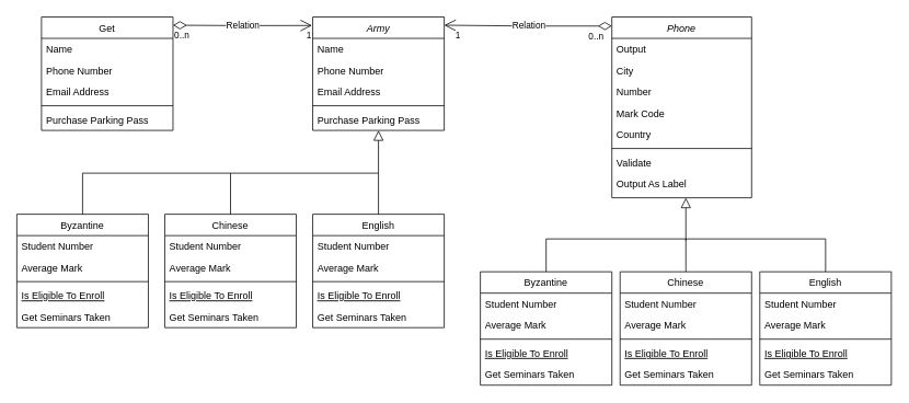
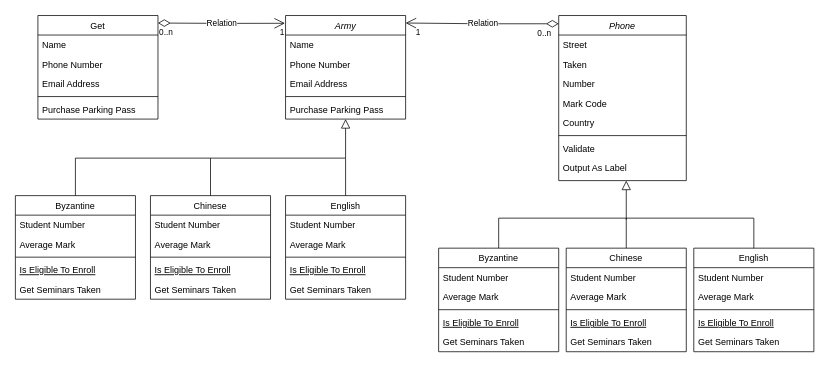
  <mxCell id="0" />
  <mxCell id="1" parent="0" />
  <mxCell id="2" value="Army&#10;" style="swimlane;fontStyle=2;align=center;verticalAlign=top;childLayout=stackLayout;horizontal=1;startSize=26;horizontalStack=0;resizeParent=1;resizeLast=0;collapsible=1;marginBottom=0;rounded=0;shadow=0;strokeWidth=1;" parent="1" vertex="1"><mxGeometry x="380" y="20" width="160" height="138" as="geometry"><mxRectangle x="230" y="140" width="160" height="26" as="alternateBounds" /></mxGeometry></mxCell>
  <mxCell id="3" value="Name" style="text;align=left;verticalAlign=top;spacingLeft=4;spacingRight=4;overflow=hidden;rotatable=0;points=[[0,0.5],[1,0.5]];portConstraint=eastwest;" parent="2" vertex="1"><mxGeometry y="26" width="160" height="26" as="geometry" /></mxCell>
  <mxCell id="4" value="Phone Number" style="text;align=left;verticalAlign=top;spacingLeft=4;spacingRight=4;overflow=hidden;rotatable=0;points=[[0,0.5],[1,0.5]];portConstraint=eastwest;rounded=0;shadow=0;html=0;" parent="2" vertex="1"><mxGeometry y="52" width="160" height="26" as="geometry" /></mxCell>
  <mxCell id="5" value="Email Address" style="text;align=left;verticalAlign=top;spacingLeft=4;spacingRight=4;overflow=hidden;rotatable=0;points=[[0,0.5],[1,0.5]];portConstraint=eastwest;rounded=0;shadow=0;html=0;" parent="2" vertex="1"><mxGeometry y="78" width="160" height="26" as="geometry" /></mxCell>
  <mxCell id="6" value="" style="line;html=1;strokeWidth=1;align=left;verticalAlign=middle;spacingTop=-1;spacingLeft=3;spacingRight=3;rotatable=0;labelPosition=right;points=[];portConstraint=eastwest;" parent="2" vertex="1"><mxGeometry y="104" width="160" height="8" as="geometry" /></mxCell>
  <mxCell id="7" value="Purchase Parking Pass" style="text;align=left;verticalAlign=top;spacingLeft=4;spacingRight=4;overflow=hidden;rotatable=0;points=[[0,0.5],[1,0.5]];portConstraint=eastwest;" parent="2" vertex="1"><mxGeometry y="112" width="160" height="26" as="geometry" /></mxCell>
  <mxCell id="8" value="Byzantine" style="swimlane;fontStyle=0;align=center;verticalAlign=top;childLayout=stackLayout;horizontal=1;startSize=26;horizontalStack=0;resizeParent=1;resizeLast=0;collapsible=1;marginBottom=0;rounded=0;shadow=0;strokeWidth=1;" parent="1" vertex="1"><mxGeometry x="20" y="260" width="160" height="138" as="geometry"><mxRectangle x="130" y="380" width="160" height="26" as="alternateBounds" /></mxGeometry></mxCell>
  <mxCell id="9" value="Student Number" style="text;align=left;verticalAlign=top;spacingLeft=4;spacingRight=4;overflow=hidden;rotatable=0;points=[[0,0.5],[1,0.5]];portConstraint=eastwest;" parent="8" vertex="1"><mxGeometry y="26" width="160" height="26" as="geometry" /></mxCell>
  <mxCell id="10" value="Average Mark" style="text;align=left;verticalAlign=top;spacingLeft=4;spacingRight=4;overflow=hidden;rotatable=0;points=[[0,0.5],[1,0.5]];portConstraint=eastwest;rounded=0;shadow=0;html=0;" parent="8" vertex="1"><mxGeometry y="52" width="160" height="26" as="geometry" /></mxCell>
  <mxCell id="11" value="" style="line;html=1;strokeWidth=1;align=left;verticalAlign=middle;spacingTop=-1;spacingLeft=3;spacingRight=3;rotatable=0;labelPosition=right;points=[];portConstraint=eastwest;" parent="8" vertex="1"><mxGeometry y="78" width="160" height="8" as="geometry" /></mxCell>
  <mxCell id="12" value="Is Eligible To Enroll" style="text;align=left;verticalAlign=top;spacingLeft=4;spacingRight=4;overflow=hidden;rotatable=0;points=[[0,0.5],[1,0.5]];portConstraint=eastwest;fontStyle=4" parent="8" vertex="1"><mxGeometry y="86" width="160" height="26" as="geometry" /></mxCell>
  <mxCell id="13" value="Get Seminars Taken" style="text;align=left;verticalAlign=top;spacingLeft=4;spacingRight=4;overflow=hidden;rotatable=0;points=[[0,0.5],[1,0.5]];portConstraint=eastwest;" parent="8" vertex="1"><mxGeometry y="112" width="160" height="26" as="geometry" /></mxCell>
  <mxCell id="14" value="" style="endArrow=block;endSize=10;endFill=0;shadow=0;strokeWidth=1;rounded=0;edgeStyle=elbowEdgeStyle;elbow=vertical;" parent="1" source="8" target="2" edge="1"><mxGeometry width="160" relative="1" as="geometry"><mxPoint y="93" as="sourcePoint" x="420" /><mxPoint y="93" as="targetPoint" x="420" /><Array as="points"><mxPoint x="460" y="210" /></Array></mxGeometry></mxCell>
  <mxCell id="15" value="Phone" style="swimlane;fontStyle=2;align=center;verticalAlign=top;childLayout=stackLayout;horizontal=1;startSize=26;horizontalStack=0;resizeParent=1;resizeLast=0;collapsible=1;marginBottom=0;rounded=0;shadow=0;strokeWidth=1;" parent="1" vertex="1"><mxGeometry x="744" y="20" width="170" height="220" as="geometry"><mxRectangle x="550" y="140" width="160" height="26" as="alternateBounds" /></mxGeometry></mxCell>
- <mxCell id="16" value="Output" style="text;align=left;verticalAlign=top;spacingLeft=4;spacingRight=4;overflow=hidden;rotatable=0;points=[[0,0.5],[1,0.5]];portConstraint=eastwest;" parent="15" vertex="1"><mxGeometry y="26" width="170" height="26" as="geometry" /></mxCell>
- <mxCell id="17" value="City" style="text;align=left;verticalAlign=top;spacingLeft=4;spacingRight=4;overflow=hidden;rotatable=0;points=[[0,0.5],[1,0.5]];portConstraint=eastwest;rounded=0;shadow=0;html=0;" parent="15" vertex="1"><mxGeometry y="52" width="170" height="26" as="geometry" /></mxCell>
+ <mxCell id="16" value="Street" style="text;align=left;verticalAlign=top;spacingLeft=4;spacingRight=4;overflow=hidden;rotatable=0;points=[[0,0.5],[1,0.5]];portConstraint=eastwest;" parent="15" vertex="1"><mxGeometry y="26" width="170" height="26" as="geometry" /></mxCell>
+ <mxCell id="17" value="Taken" style="text;align=left;verticalAlign=top;spacingLeft=4;spacingRight=4;overflow=hidden;rotatable=0;points=[[0,0.5],[1,0.5]];portConstraint=eastwest;rounded=0;shadow=0;html=0;" parent="15" vertex="1"><mxGeometry y="52" width="170" height="26" as="geometry" /></mxCell>
  <mxCell id="18" value="Number" style="text;align=left;verticalAlign=top;spacingLeft=4;spacingRight=4;overflow=hidden;rotatable=0;points=[[0,0.5],[1,0.5]];portConstraint=eastwest;rounded=0;shadow=0;html=0;" parent="15" vertex="1"><mxGeometry y="78" width="170" height="26" as="geometry" /></mxCell>
  <mxCell id="19" value="Mark Code" style="text;align=left;verticalAlign=top;spacingLeft=4;spacingRight=4;overflow=hidden;rotatable=0;points=[[0,0.5],[1,0.5]];portConstraint=eastwest;rounded=0;shadow=0;html=0;" parent="15" vertex="1"><mxGeometry y="104" width="170" height="26" as="geometry" /></mxCell>
  <mxCell id="20" value="Country" style="text;align=left;verticalAlign=top;spacingLeft=4;spacingRight=4;overflow=hidden;rotatable=0;points=[[0,0.5],[1,0.5]];portConstraint=eastwest;rounded=0;shadow=0;html=0;" parent="15" vertex="1"><mxGeometry y="130" width="170" height="26" as="geometry" /></mxCell>
  <mxCell id="21" value="" style="line;html=1;strokeWidth=1;align=left;verticalAlign=middle;spacingTop=-1;spacingLeft=3;spacingRight=3;rotatable=0;labelPosition=right;points=[];portConstraint=eastwest;" parent="15" vertex="1"><mxGeometry y="156" width="170" height="8" as="geometry" /></mxCell>
  <mxCell id="22" value="Validate" style="text;align=left;verticalAlign=top;spacingLeft=4;spacingRight=4;overflow=hidden;rotatable=0;points=[[0,0.5],[1,0.5]];portConstraint=eastwest;" parent="15" vertex="1"><mxGeometry y="164" width="170" height="26" as="geometry" /></mxCell>
  <mxCell id="23" value="Output As Label" style="text;align=left;verticalAlign=top;spacingLeft=4;spacingRight=4;overflow=hidden;rotatable=0;points=[[0,0.5],[1,0.5]];portConstraint=eastwest;" parent="15" vertex="1"><mxGeometry y="190" width="170" height="26" as="geometry" /></mxCell>
  <mxCell id="24" value="English" style="swimlane;fontStyle=0;align=center;verticalAlign=top;childLayout=stackLayout;horizontal=1;startSize=26;horizontalStack=0;resizeParent=1;resizeLast=0;collapsible=1;marginBottom=0;rounded=0;shadow=0;strokeWidth=1;" parent="1" vertex="1"><mxGeometry x="380" y="260" width="160" height="138" as="geometry"><mxRectangle x="130" y="380" width="160" height="26" as="alternateBounds" /></mxGeometry></mxCell>
  <mxCell id="25" value="Student Number" style="text;align=left;verticalAlign=top;spacingLeft=4;spacingRight=4;overflow=hidden;rotatable=0;points=[[0,0.5],[1,0.5]];portConstraint=eastwest;" parent="24" vertex="1"><mxGeometry y="26" width="160" height="26" as="geometry" /></mxCell>
  <mxCell id="26" value="Average Mark" style="text;align=left;verticalAlign=top;spacingLeft=4;spacingRight=4;overflow=hidden;rotatable=0;points=[[0,0.5],[1,0.5]];portConstraint=eastwest;rounded=0;shadow=0;html=0;" parent="24" vertex="1"><mxGeometry y="52" width="160" height="26" as="geometry" /></mxCell>
  <mxCell id="27" value="" style="line;html=1;strokeWidth=1;align=left;verticalAlign=middle;spacingTop=-1;spacingLeft=3;spacingRight=3;rotatable=0;labelPosition=right;points=[];portConstraint=eastwest;" parent="24" vertex="1"><mxGeometry y="78" width="160" height="8" as="geometry" /></mxCell>
  <mxCell id="28" value="Is Eligible To Enroll" style="text;align=left;verticalAlign=top;spacingLeft=4;spacingRight=4;overflow=hidden;rotatable=0;points=[[0,0.5],[1,0.5]];portConstraint=eastwest;fontStyle=4" parent="24" vertex="1"><mxGeometry y="86" width="160" height="26" as="geometry" /></mxCell>
  <mxCell id="29" value="Get Seminars Taken" style="text;align=left;verticalAlign=top;spacingLeft=4;spacingRight=4;overflow=hidden;rotatable=0;points=[[0,0.5],[1,0.5]];portConstraint=eastwest;" parent="24" vertex="1"><mxGeometry y="112" width="160" height="26" as="geometry" /></mxCell>
  <mxCell id="30" value="" style="endArrow=none;html=1;exitX=0.5;exitY=0;exitDx=0;exitDy=0;" parent="1" source="24" edge="1"><mxGeometry width="50" height="50" relative="1" as="geometry"><mxPoint x="220" y="260" as="sourcePoint" /><mxPoint x="460" y="210" as="targetPoint" /></mxGeometry></mxCell>
  <mxCell id="31" value="Chinese" style="swimlane;fontStyle=0;align=center;verticalAlign=top;childLayout=stackLayout;horizontal=1;startSize=26;horizontalStack=0;resizeParent=1;resizeLast=0;collapsible=1;marginBottom=0;rounded=0;shadow=0;strokeWidth=1;" parent="1" vertex="1"><mxGeometry x="200" y="260" width="160" height="138" as="geometry"><mxRectangle x="130" y="380" width="160" height="26" as="alternateBounds" /></mxGeometry></mxCell>
  <mxCell id="32" value="Student Number" style="text;align=left;verticalAlign=top;spacingLeft=4;spacingRight=4;overflow=hidden;rotatable=0;points=[[0,0.5],[1,0.5]];portConstraint=eastwest;" parent="31" vertex="1"><mxGeometry y="26" width="160" height="26" as="geometry" /></mxCell>
  <mxCell id="33" value="Average Mark" style="text;align=left;verticalAlign=top;spacingLeft=4;spacingRight=4;overflow=hidden;rotatable=0;points=[[0,0.5],[1,0.5]];portConstraint=eastwest;rounded=0;shadow=0;html=0;" parent="31" vertex="1"><mxGeometry y="52" width="160" height="26" as="geometry" /></mxCell>
  <mxCell id="34" value="" style="line;html=1;strokeWidth=1;align=left;verticalAlign=middle;spacingTop=-1;spacingLeft=3;spacingRight=3;rotatable=0;labelPosition=right;points=[];portConstraint=eastwest;" parent="31" vertex="1"><mxGeometry y="78" width="160" height="8" as="geometry" /></mxCell>
  <mxCell id="35" value="Is Eligible To Enroll" style="text;align=left;verticalAlign=top;spacingLeft=4;spacingRight=4;overflow=hidden;rotatable=0;points=[[0,0.5],[1,0.5]];portConstraint=eastwest;fontStyle=4" parent="31" vertex="1"><mxGeometry y="86" width="160" height="26" as="geometry" /></mxCell>
  <mxCell id="36" value="Get Seminars Taken" style="text;align=left;verticalAlign=top;spacingLeft=4;spacingRight=4;overflow=hidden;rotatable=0;points=[[0,0.5],[1,0.5]];portConstraint=eastwest;" parent="31" vertex="1"><mxGeometry y="112" width="160" height="26" as="geometry" /></mxCell>
  <mxCell id="37" value="Byzantine" style="swimlane;fontStyle=0;align=center;verticalAlign=top;childLayout=stackLayout;horizontal=1;startSize=26;horizontalStack=0;resizeParent=1;resizeLast=0;collapsible=1;marginBottom=0;rounded=0;shadow=0;strokeWidth=1;" parent="1" vertex="1"><mxGeometry x="584" y="330" width="160" height="138" as="geometry"><mxRectangle x="130" y="380" width="160" height="26" as="alternateBounds" /></mxGeometry></mxCell>
  <mxCell id="38" value="Student Number" style="text;align=left;verticalAlign=top;spacingLeft=4;spacingRight=4;overflow=hidden;rotatable=0;points=[[0,0.5],[1,0.5]];portConstraint=eastwest;" parent="37" vertex="1"><mxGeometry y="26" width="160" height="26" as="geometry" /></mxCell>
  <mxCell id="39" value="Average Mark" style="text;align=left;verticalAlign=top;spacingLeft=4;spacingRight=4;overflow=hidden;rotatable=0;points=[[0,0.5],[1,0.5]];portConstraint=eastwest;rounded=0;shadow=0;html=0;" parent="37" vertex="1"><mxGeometry y="52" width="160" height="26" as="geometry" /></mxCell>
  <mxCell id="40" value="" style="line;html=1;strokeWidth=1;align=left;verticalAlign=middle;spacingTop=-1;spacingLeft=3;spacingRight=3;rotatable=0;labelPosition=right;points=[];portConstraint=eastwest;" parent="37" vertex="1"><mxGeometry y="78" width="160" height="8" as="geometry" /></mxCell>
  <mxCell id="41" value="Is Eligible To Enroll" style="text;align=left;verticalAlign=top;spacingLeft=4;spacingRight=4;overflow=hidden;rotatable=0;points=[[0,0.5],[1,0.5]];portConstraint=eastwest;fontStyle=4" parent="37" vertex="1"><mxGeometry y="86" width="160" height="26" as="geometry" /></mxCell>
  <mxCell id="42" value="Get Seminars Taken" style="text;align=left;verticalAlign=top;spacingLeft=4;spacingRight=4;overflow=hidden;rotatable=0;points=[[0,0.5],[1,0.5]];portConstraint=eastwest;" parent="37" vertex="1"><mxGeometry y="112" width="160" height="26" as="geometry" /></mxCell>
  <mxCell id="43" value="English" style="swimlane;fontStyle=0;align=center;verticalAlign=top;childLayout=stackLayout;horizontal=1;startSize=26;horizontalStack=0;resizeParent=1;resizeLast=0;collapsible=1;marginBottom=0;rounded=0;shadow=0;strokeWidth=1;" parent="1" vertex="1"><mxGeometry x="924" y="330" width="160" height="138" as="geometry"><mxRectangle x="130" y="380" width="160" height="26" as="alternateBounds" /></mxGeometry></mxCell>
  <mxCell id="44" value="Student Number" style="text;align=left;verticalAlign=top;spacingLeft=4;spacingRight=4;overflow=hidden;rotatable=0;points=[[0,0.5],[1,0.5]];portConstraint=eastwest;" parent="43" vertex="1"><mxGeometry y="26" width="160" height="26" as="geometry" /></mxCell>
  <mxCell id="45" value="Average Mark" style="text;align=left;verticalAlign=top;spacingLeft=4;spacingRight=4;overflow=hidden;rotatable=0;points=[[0,0.5],[1,0.5]];portConstraint=eastwest;rounded=0;shadow=0;html=0;" parent="43" vertex="1"><mxGeometry y="52" width="160" height="26" as="geometry" /></mxCell>
  <mxCell id="46" value="" style="line;html=1;strokeWidth=1;align=left;verticalAlign=middle;spacingTop=-1;spacingLeft=3;spacingRight=3;rotatable=0;labelPosition=right;points=[];portConstraint=eastwest;" parent="43" vertex="1"><mxGeometry y="78" width="160" height="8" as="geometry" /></mxCell>
  <mxCell id="47" value="Is Eligible To Enroll" style="text;align=left;verticalAlign=top;spacingLeft=4;spacingRight=4;overflow=hidden;rotatable=0;points=[[0,0.5],[1,0.5]];portConstraint=eastwest;fontStyle=4" parent="43" vertex="1"><mxGeometry y="86" width="160" height="26" as="geometry" /></mxCell>
  <mxCell id="48" value="Get Seminars Taken" style="text;align=left;verticalAlign=top;spacingLeft=4;spacingRight=4;overflow=hidden;rotatable=0;points=[[0,0.5],[1,0.5]];portConstraint=eastwest;" parent="43" vertex="1"><mxGeometry y="112" width="160" height="26" as="geometry" /></mxCell>
  <mxCell id="49" value="" style="endArrow=none;html=1;exitX=0.5;exitY=0;exitDx=0;exitDy=0;" parent="1" source="43" edge="1"><mxGeometry width="50" height="50" relative="1" as="geometry"><mxPoint x="904" y="330" as="sourcePoint" /><mxPoint x="1004" y="290" as="targetPoint" /></mxGeometry></mxCell>
  <mxCell id="50" value="" style="endArrow=none;html=1;" parent="1" edge="1"><mxGeometry width="50" height="50" relative="1" as="geometry"><mxPoint x="664" y="290" as="sourcePoint" /><mxPoint x="1004" y="290" as="targetPoint" /></mxGeometry></mxCell>
  <mxCell id="51" value="Chinese" style="swimlane;fontStyle=0;align=center;verticalAlign=top;childLayout=stackLayout;horizontal=1;startSize=26;horizontalStack=0;resizeParent=1;resizeLast=0;collapsible=1;marginBottom=0;rounded=0;shadow=0;strokeWidth=1;" parent="1" vertex="1"><mxGeometry x="754" y="330" width="160" height="138" as="geometry"><mxRectangle x="130" y="380" width="160" height="26" as="alternateBounds" /></mxGeometry></mxCell>
  <mxCell id="52" value="Student Number" style="text;align=left;verticalAlign=top;spacingLeft=4;spacingRight=4;overflow=hidden;rotatable=0;points=[[0,0.5],[1,0.5]];portConstraint=eastwest;" parent="51" vertex="1"><mxGeometry y="26" width="160" height="26" as="geometry" /></mxCell>
  <mxCell id="53" value="Average Mark" style="text;align=left;verticalAlign=top;spacingLeft=4;spacingRight=4;overflow=hidden;rotatable=0;points=[[0,0.5],[1,0.5]];portConstraint=eastwest;rounded=0;shadow=0;html=0;" parent="51" vertex="1"><mxGeometry y="52" width="160" height="26" as="geometry" /></mxCell>
  <mxCell id="54" value="" style="line;html=1;strokeWidth=1;align=left;verticalAlign=middle;spacingTop=-1;spacingLeft=3;spacingRight=3;rotatable=0;labelPosition=right;points=[];portConstraint=eastwest;" parent="51" vertex="1"><mxGeometry y="78" width="160" height="8" as="geometry" /></mxCell>
  <mxCell id="55" value="Is Eligible To Enroll" style="text;align=left;verticalAlign=top;spacingLeft=4;spacingRight=4;overflow=hidden;rotatable=0;points=[[0,0.5],[1,0.5]];portConstraint=eastwest;fontStyle=4" parent="51" vertex="1"><mxGeometry y="86" width="160" height="26" as="geometry" /></mxCell>
  <mxCell id="56" value="Get Seminars Taken" style="text;align=left;verticalAlign=top;spacingLeft=4;spacingRight=4;overflow=hidden;rotatable=0;points=[[0,0.5],[1,0.5]];portConstraint=eastwest;" parent="51" vertex="1"><mxGeometry y="112" width="160" height="26" as="geometry" /></mxCell>
  <mxCell id="57" value="" style="endArrow=none;html=1;exitX=0.5;exitY=0;exitDx=0;exitDy=0;" parent="1" source="37" edge="1"><mxGeometry width="50" height="50" relative="1" as="geometry"><mxPoint x="584" y="250" as="sourcePoint" /><mxPoint x="664" y="290" as="targetPoint" /></mxGeometry></mxCell>
  <mxCell id="58" value="" style="endArrow=none;html=1;exitX=0.5;exitY=0;exitDx=0;exitDy=0;" parent="1" source="51" edge="1"><mxGeometry width="50" height="50" relative="1" as="geometry"><mxPoint x="604" y="290" as="sourcePoint" /><mxPoint x="834" y="290" as="targetPoint" /></mxGeometry></mxCell>
  <mxCell id="59" value="Get" style="swimlane;fontStyle=0;align=center;verticalAlign=top;childLayout=stackLayout;horizontal=1;startSize=26;horizontalStack=0;resizeParent=1;resizeLast=0;collapsible=1;marginBottom=0;rounded=0;shadow=0;strokeWidth=1;" parent="1" vertex="1"><mxGeometry x="50" y="20" width="160" height="138" as="geometry"><mxRectangle x="230" y="140" width="160" height="26" as="alternateBounds" /></mxGeometry></mxCell>
  <mxCell id="60" value="Name" style="text;align=left;verticalAlign=top;spacingLeft=4;spacingRight=4;overflow=hidden;rotatable=0;points=[[0,0.5],[1,0.5]];portConstraint=eastwest;" parent="59" vertex="1"><mxGeometry y="26" width="160" height="26" as="geometry" /></mxCell>
  <mxCell id="61" value="Phone Number" style="text;align=left;verticalAlign=top;spacingLeft=4;spacingRight=4;overflow=hidden;rotatable=0;points=[[0,0.5],[1,0.5]];portConstraint=eastwest;rounded=0;shadow=0;html=0;" parent="59" vertex="1"><mxGeometry y="52" width="160" height="26" as="geometry" /></mxCell>
  <mxCell id="62" value="Email Address" style="text;align=left;verticalAlign=top;spacingLeft=4;spacingRight=4;overflow=hidden;rotatable=0;points=[[0,0.5],[1,0.5]];portConstraint=eastwest;rounded=0;shadow=0;html=0;" parent="59" vertex="1"><mxGeometry y="78" width="160" height="26" as="geometry" /></mxCell>
  <mxCell id="63" value="" style="line;html=1;strokeWidth=1;align=left;verticalAlign=middle;spacingTop=-1;spacingLeft=3;spacingRight=3;rotatable=0;labelPosition=right;points=[];portConstraint=eastwest;" parent="59" vertex="1"><mxGeometry y="104" width="160" height="8" as="geometry" /></mxCell>
  <mxCell id="64" value="Purchase Parking Pass" style="text;align=left;verticalAlign=top;spacingLeft=4;spacingRight=4;overflow=hidden;rotatable=0;points=[[0,0.5],[1,0.5]];portConstraint=eastwest;" parent="59" vertex="1"><mxGeometry y="112" width="160" height="26" as="geometry" /></mxCell>
  <mxCell id="65" value="" style="endArrow=none;html=1;exitX=0.5;exitY=0;exitDx=0;exitDy=0;" parent="1" source="31" edge="1"><mxGeometry width="50" height="50" relative="1" as="geometry"><mxPoint x="480" y="260" as="sourcePoint" /><mxPoint x="280" y="210" as="targetPoint" /></mxGeometry></mxCell>
  <mxCell id="66" value="Relation" style="endArrow=open;html=1;endSize=12;startArrow=diamondThin;startSize=14;startFill=0;edgeStyle=orthogonalEdgeStyle;entryX=-0.005;entryY=0.075;entryDx=0;entryDy=0;entryPerimeter=0;" parent="1" target="2" edge="1"><mxGeometry relative="1" as="geometry"><mxPoint x="210" y="30" as="sourcePoint" /><mxPoint x="370" y="30" as="targetPoint" /></mxGeometry></mxCell>
  <mxCell id="67" value="0..n" style="edgeLabel;resizable=0;html=1;align=left;verticalAlign=top;" parent="66" connectable="0" vertex="1"><mxGeometry x="-1" relative="1" as="geometry" /></mxCell>
  <mxCell id="68" value="1" style="edgeLabel;resizable=0;html=1;align=right;verticalAlign=top;" parent="66" connectable="0" vertex="1"><mxGeometry x="1" relative="1" as="geometry" /></mxCell>
  <mxCell id="69" value="" style="endArrow=block;endSize=10;endFill=0;shadow=0;strokeWidth=1;rounded=0;edgeStyle=elbowEdgeStyle;elbow=vertical;" parent="1" edge="1"><mxGeometry width="160" relative="1" as="geometry"><mxPoint x="834" y="292" as="sourcePoint" /><mxPoint x="834" y="240" as="targetPoint" /><Array as="points"><mxPoint x="834" y="292" /></Array></mxGeometry></mxCell>
  <mxCell id="70" value="Relation" style="endArrow=open;html=1;endSize=12;startArrow=diamondThin;startSize=14;startFill=0;edgeStyle=orthogonalEdgeStyle;exitX=0;exitY=0.05;exitDx=0;exitDy=0;exitPerimeter=0;" parent="1" edge="1" source="15"><mxGeometry relative="1" as="geometry"><mxPoint x="740" y="30" as="sourcePoint" /><mxPoint x="540" y="30" as="targetPoint" /></mxGeometry></mxCell>
  <mxCell id="71" value="0..n" style="edgeLabel;resizable=0;html=1;align=left;verticalAlign=top;" parent="70" connectable="0" vertex="1"><mxGeometry x="-1" relative="1" as="geometry"><mxPoint x="-30" as="offset" /></mxGeometry></mxCell>
  <mxCell id="72" value="1" style="edgeLabel;resizable=0;html=1;align=right;verticalAlign=top;" parent="70" connectable="0" vertex="1"><mxGeometry x="1" relative="1" as="geometry"><mxPoint x="20" as="offset" /></mxGeometry></mxCell>
